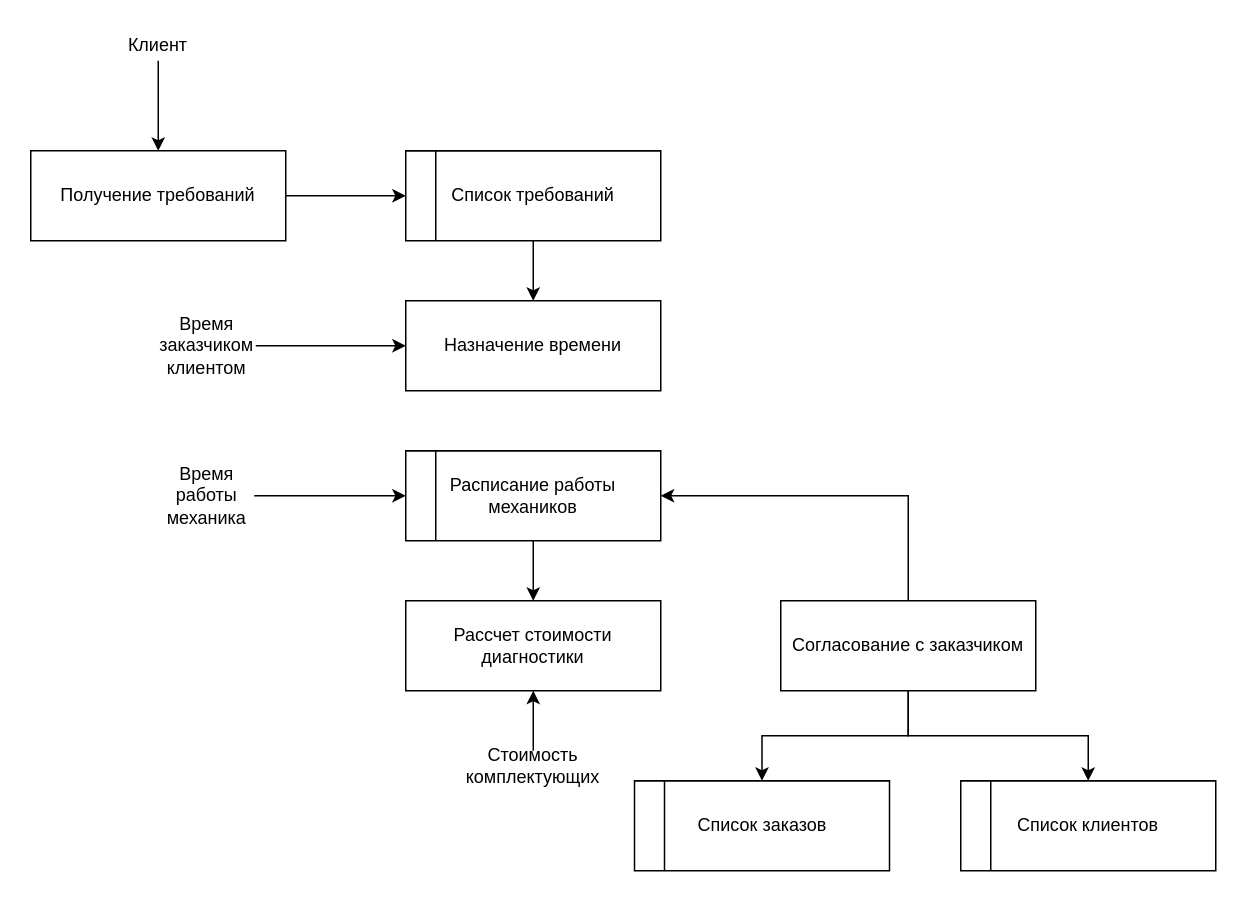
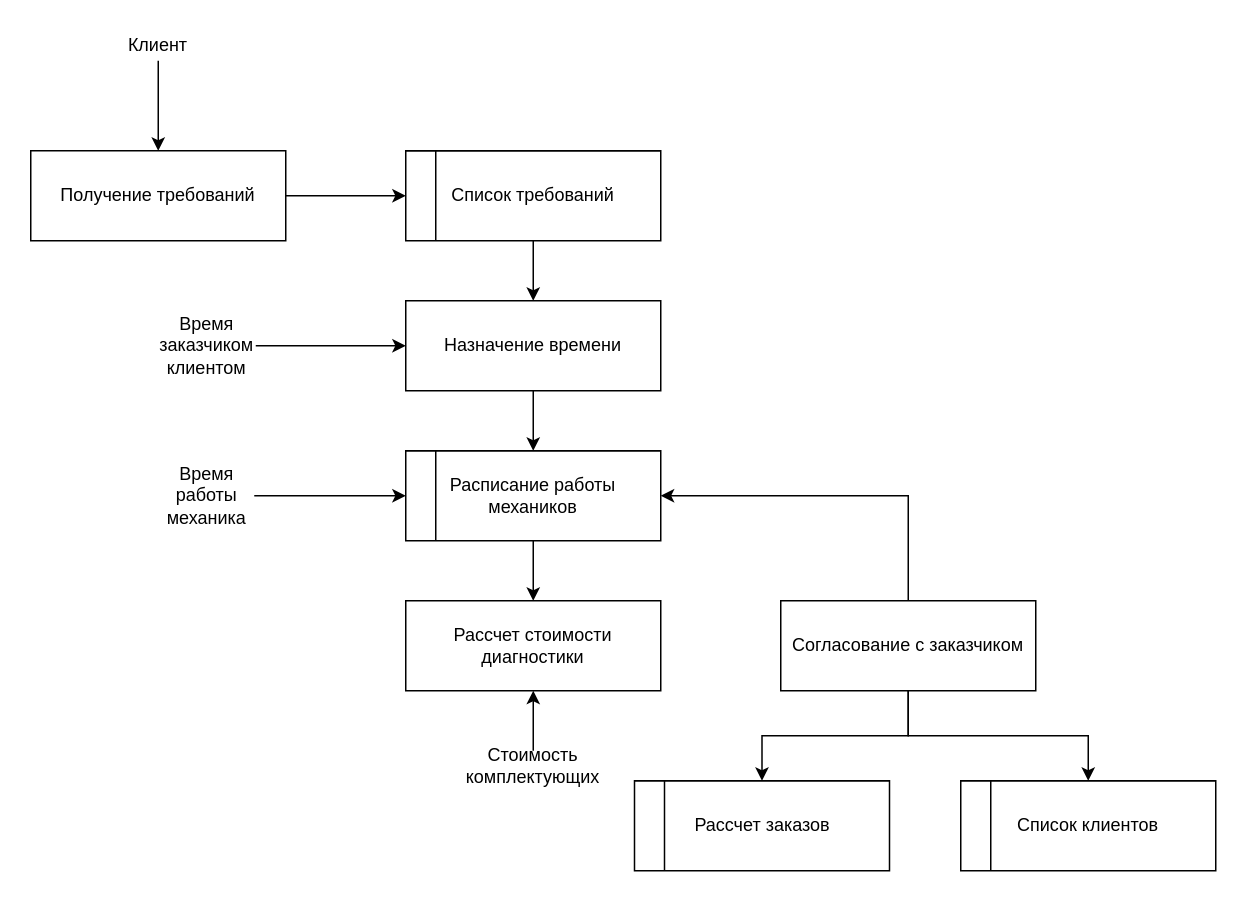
  <mxCell id="0" />
  <mxCell id="1" parent="0" />
- <mxCell id="2" value="Список заказов" style="shape=internalStorage;whiteSpace=wrap;html=1;backgroundOutline=1;dx=20;dy=0;" vertex="1" parent="1"><mxGeometry x="422.5" y="520" width="170" height="60" as="geometry" /></mxCell>
+ <mxCell id="2" value="Рассчет заказов" style="shape=internalStorage;whiteSpace=wrap;html=1;backgroundOutline=1;dx=20;dy=0;" vertex="1" parent="1"><mxGeometry x="422.5" y="520" width="170" height="60" as="geometry" /></mxCell>
  <mxCell id="3" style="edgeStyle=orthogonalEdgeStyle;rounded=0;orthogonalLoop=1;jettySize=auto;html=1;exitX=1;exitY=0.5;exitDx=0;exitDy=0;" edge="1" parent="1" source="4" target="10"><mxGeometry relative="1" as="geometry" /></mxCell>
  <mxCell id="4" value="Получение требований" style="rounded=0;whiteSpace=wrap;html=1;" vertex="1" parent="1"><mxGeometry x="20" y="100" width="170" height="60" as="geometry" /></mxCell>
  <mxCell id="5" style="edgeStyle=orthogonalEdgeStyle;rounded=0;orthogonalLoop=1;jettySize=auto;html=1;exitX=0.5;exitY=1;exitDx=0;exitDy=0;entryX=0.5;entryY=0;entryDx=0;entryDy=0;" edge="1" parent="1" source="6" target="4"><mxGeometry relative="1" as="geometry" /></mxCell>
  <mxCell id="6" value="Клиент" style="text;html=1;strokeColor=none;fillColor=none;align=center;verticalAlign=middle;whiteSpace=wrap;rounded=0;" vertex="1" parent="1"><mxGeometry x="85" y="20" width="40" height="20" as="geometry" /></mxCell>
  <mxCell id="7" style="edgeStyle=orthogonalEdgeStyle;rounded=0;orthogonalLoop=1;jettySize=auto;html=1;exitX=1;exitY=0.5;exitDx=0;exitDy=0;entryX=0;entryY=0.5;entryDx=0;entryDy=0;" edge="1" parent="1" source="8" target="14"><mxGeometry relative="1" as="geometry" /></mxCell>
  <mxCell id="8" value="Время работы механика" style="text;html=1;strokeColor=none;fillColor=none;align=center;verticalAlign=middle;whiteSpace=wrap;rounded=0;" vertex="1" parent="1"><mxGeometry x="106" y="310" width="63" height="40" as="geometry" /></mxCell>
  <mxCell id="9" style="edgeStyle=orthogonalEdgeStyle;rounded=0;orthogonalLoop=1;jettySize=auto;html=1;exitX=0.5;exitY=1;exitDx=0;exitDy=0;entryX=0.5;entryY=0;entryDx=0;entryDy=0;" edge="1" parent="1" source="10" target="12"><mxGeometry relative="1" as="geometry" /></mxCell>
  <mxCell id="10" value="Список требований" style="shape=internalStorage;whiteSpace=wrap;html=1;backgroundOutline=1;dx=20;dy=0;" vertex="1" parent="1"><mxGeometry x="270" y="100" width="170" height="60" as="geometry" /></mxCell>
+ <mxCell id="11" style="edgeStyle=orthogonalEdgeStyle;rounded=0;orthogonalLoop=1;jettySize=auto;html=1;exitX=0.5;exitY=1;exitDx=0;exitDy=0;entryX=0.5;entryY=0;entryDx=0;entryDy=0;" edge="1" parent="1" source="12" target="14"><mxGeometry relative="1" as="geometry" /></mxCell>
  <mxCell id="12" value="Назначение времени" style="rounded=0;whiteSpace=wrap;html=1;" vertex="1" parent="1"><mxGeometry x="270" y="200" width="170" height="60" as="geometry" /></mxCell>
  <mxCell id="13" style="edgeStyle=orthogonalEdgeStyle;rounded=0;orthogonalLoop=1;jettySize=auto;html=1;exitX=0.5;exitY=1;exitDx=0;exitDy=0;entryX=0.5;entryY=0;entryDx=0;entryDy=0;" edge="1" parent="1" source="14" target="17"><mxGeometry relative="1" as="geometry" /></mxCell>
  <mxCell id="14" value="Расписание работы&lt;br&gt;механиков" style="shape=internalStorage;whiteSpace=wrap;html=1;backgroundOutline=1;dx=20;dy=0;" vertex="1" parent="1"><mxGeometry x="270" y="300" width="170" height="60" as="geometry" /></mxCell>
  <mxCell id="15" style="edgeStyle=orthogonalEdgeStyle;rounded=0;orthogonalLoop=1;jettySize=auto;html=1;exitX=1;exitY=0.5;exitDx=0;exitDy=0;entryX=0;entryY=0.5;entryDx=0;entryDy=0;" edge="1" parent="1" source="16" target="12"><mxGeometry relative="1" as="geometry" /></mxCell>
  <mxCell id="16" value="Время заказчиком клиентом" style="text;html=1;strokeColor=none;fillColor=none;align=center;verticalAlign=middle;whiteSpace=wrap;rounded=0;" vertex="1" parent="1"><mxGeometry x="105" y="210" width="65" height="40" as="geometry" /></mxCell>
  <mxCell id="17" value="Рассчет стоимости&lt;br&gt;диагностики" style="rounded=0;whiteSpace=wrap;html=1;" vertex="1" parent="1"><mxGeometry x="270" y="400" width="170" height="60" as="geometry" /></mxCell>
  <mxCell id="18" style="edgeStyle=orthogonalEdgeStyle;rounded=0;orthogonalLoop=1;jettySize=auto;html=1;exitX=0.5;exitY=0;exitDx=0;exitDy=0;entryX=0.5;entryY=1;entryDx=0;entryDy=0;" edge="1" parent="1" source="19" target="17"><mxGeometry relative="1" as="geometry" /></mxCell>
  <mxCell id="19" value="Стоимость комплектующих" style="text;html=1;strokeColor=none;fillColor=none;align=center;verticalAlign=middle;whiteSpace=wrap;rounded=0;" vertex="1" parent="1"><mxGeometry x="335" y="500" width="40" height="20" as="geometry" /></mxCell>
  <mxCell id="20" style="edgeStyle=orthogonalEdgeStyle;rounded=0;orthogonalLoop=1;jettySize=auto;html=1;exitX=0.5;exitY=0;exitDx=0;exitDy=0;entryX=1;entryY=0.5;entryDx=0;entryDy=0;" edge="1" parent="1" source="23" target="14"><mxGeometry relative="1" as="geometry" /></mxCell>
  <mxCell id="21" style="edgeStyle=orthogonalEdgeStyle;rounded=0;orthogonalLoop=1;jettySize=auto;html=1;exitX=0.5;exitY=1;exitDx=0;exitDy=0;entryX=0.5;entryY=0;entryDx=0;entryDy=0;" edge="1" parent="1" source="23" target="24"><mxGeometry relative="1" as="geometry" /></mxCell>
  <mxCell id="22" style="edgeStyle=orthogonalEdgeStyle;rounded=0;orthogonalLoop=1;jettySize=auto;html=1;exitX=0.5;exitY=1;exitDx=0;exitDy=0;entryX=0.5;entryY=0;entryDx=0;entryDy=0;" edge="1" parent="1" source="23" target="2"><mxGeometry relative="1" as="geometry" /></mxCell>
  <mxCell id="23" value="Согласование с заказчиком" style="rounded=0;whiteSpace=wrap;html=1;" vertex="1" parent="1"><mxGeometry x="520" y="400" width="170" height="60" as="geometry" /></mxCell>
  <mxCell id="24" value="Список клиентов" style="shape=internalStorage;whiteSpace=wrap;html=1;backgroundOutline=1;dx=20;dy=0;" vertex="1" parent="1"><mxGeometry x="640" y="520" width="170" height="60" as="geometry" /></mxCell>
